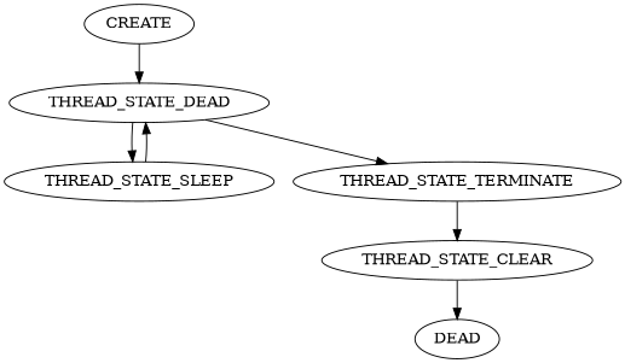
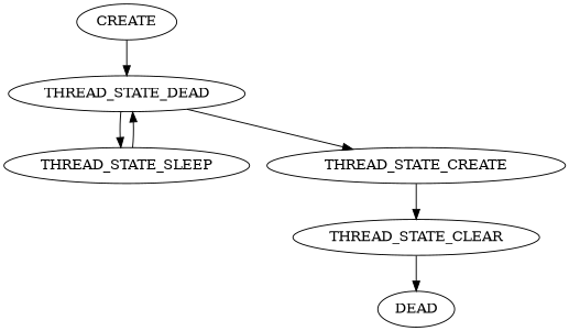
  digraph {
    n1 [label=THREAD_STATE_DEAD]
    CREATE
    THREAD_STATE_SLEEP
-   THREAD_STATE_TERMINATE
+   THREAD_STATE_TERMINATE [label=THREAD_STATE_CREATE]
    THREAD_STATE_CLEAR
    DEAD
    n1 -> THREAD_STATE_SLEEP
    n1 -> THREAD_STATE_TERMINATE
    CREATE -> n1
    THREAD_STATE_SLEEP -> n1
    THREAD_STATE_TERMINATE -> THREAD_STATE_CLEAR
    THREAD_STATE_CLEAR -> DEAD
  }
